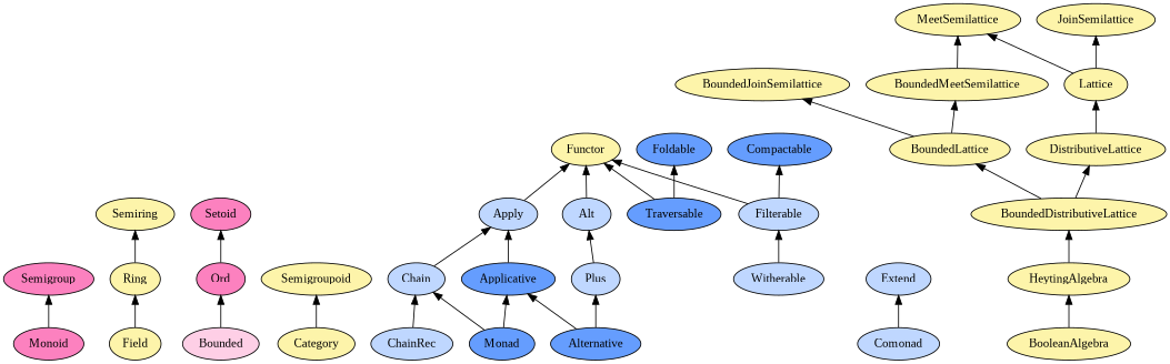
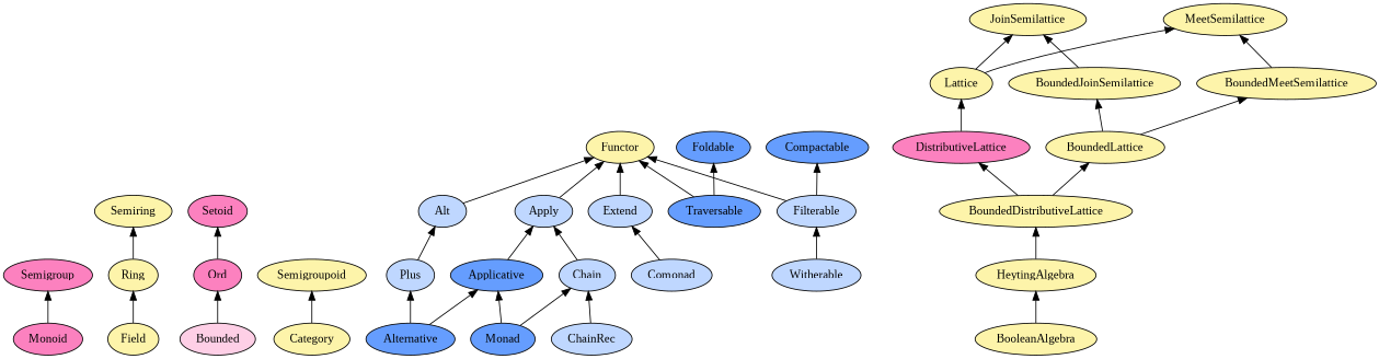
  digraph {
    fontname="Liberation Serif"
    rankdir=BT
    node [color=black fillcolor="#FDF4AA" fontname="Liberation Serif" style=filled]
    edge [fontname="Liberation Serif"]
    Monoid [fillcolor="#FC81BF"]
    Semigroup [fillcolor="#FC81BF"]
    Field
    Ring
    Semiring
    Ord [fillcolor="#FC81BF"]
    Setoid [fillcolor="#FC81BF"]
    Bounded [fillcolor="#FECFE6"]
    Category
    Semigroupoid
    Applicative [fillcolor="#659DFE"]
    Apply [fillcolor="#BFD7FF"]
    Functor
    Monad [fillcolor="#659DFE"]
    Chain [fillcolor="#BFD7FF"]
    Alternative [fillcolor="#659DFE"]
    Plus [fillcolor="#BFD7FF"]
    Alt [fillcolor="#BFD7FF"]
    Traversable [fillcolor="#659DFE"]
    Foldable [fillcolor="#659DFE"]
    Compactable [fillcolor="#659DFE"]
    ChainRec [fillcolor="#BFD7FF"]
    Comonad [fillcolor="#BFD7FF"]
    Extend [fillcolor="#BFD7FF"]
    Filterable [fillcolor="#BFD7FF"]
    Witherable [fillcolor="#BFD7FF"]
    BooleanAlgebra
    HeytingAlgebra
    BoundedDistributiveLattice
    BoundedLattice
-   DistributiveLattice
+   DistributiveLattice [fillcolor="#FC81BF"]
    BoundedJoinSemilattice
    BoundedMeetSemilattice
    Lattice
    JoinSemilattice
    MeetSemilattice
    Monoid -> Semigroup
    Field -> Ring
    Ring -> Semiring
    Ord -> Setoid
    Bounded -> Ord
    Category -> Semigroupoid
    Applicative -> Apply
    Apply -> Functor
    Monad -> Applicative
    Monad -> Chain
    Chain -> Apply
    Alternative -> Applicative
    Alternative -> Plus
    Plus -> Alt
    Alt -> Functor
    Traversable -> Functor
    Traversable -> Foldable
    ChainRec -> Chain
    Comonad -> Extend
+   Extend -> Functor
    Filterable -> Functor
    Filterable -> Compactable
    Witherable -> Filterable
    BooleanAlgebra -> HeytingAlgebra
    HeytingAlgebra -> BoundedDistributiveLattice
    BoundedDistributiveLattice -> BoundedLattice
    BoundedDistributiveLattice -> DistributiveLattice
    BoundedLattice -> BoundedJoinSemilattice
    BoundedLattice -> BoundedMeetSemilattice
    DistributiveLattice -> Lattice
+   BoundedJoinSemilattice -> JoinSemilattice
    BoundedMeetSemilattice -> MeetSemilattice
    Lattice -> JoinSemilattice
    Lattice -> MeetSemilattice
  }
